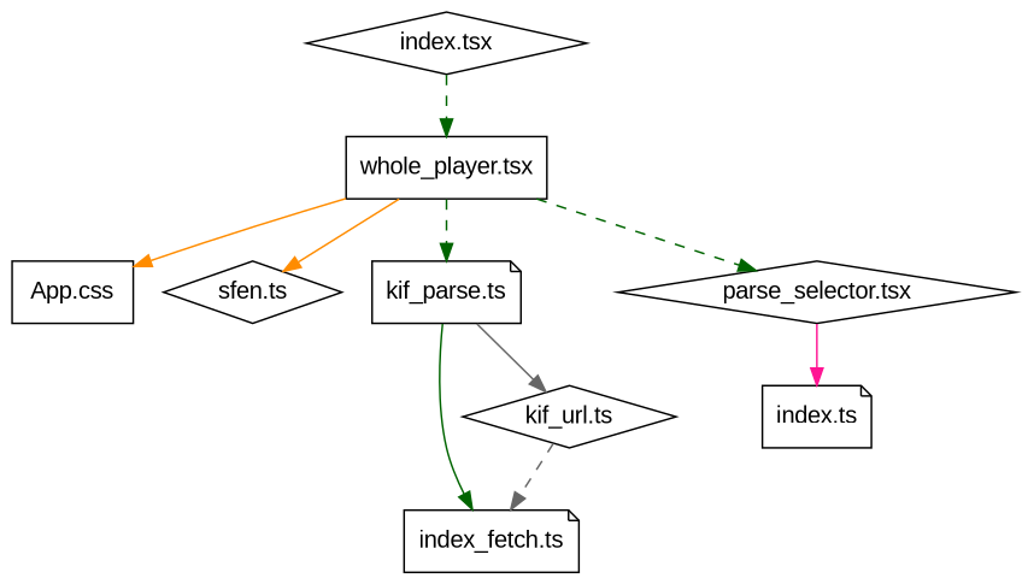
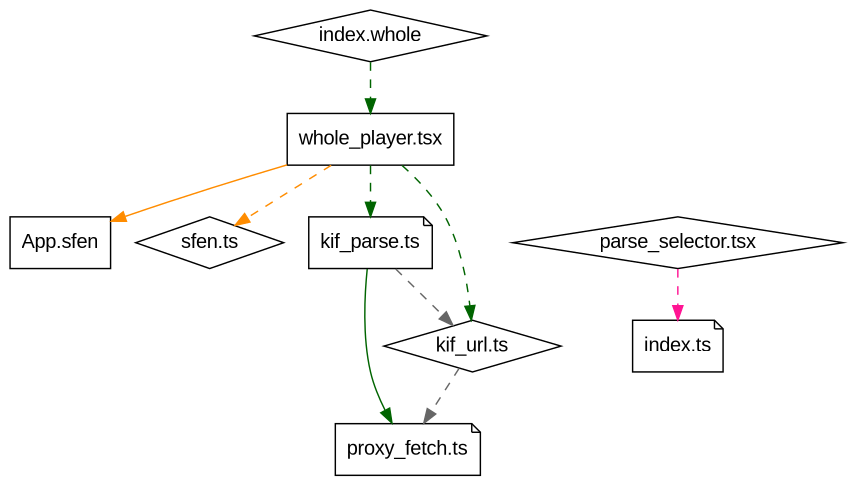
  digraph {
    fontname="Liberation Sans"
    node [fontname="Liberation Sans" shape=diamond]
    edge [color=darkgreen fontname="Liberation Sans" style=dashed]
    "whole_player.tsx" [shape=box]
-   "index.tsx"
-   "App.css" [shape=box]
+   "index.tsx" [label="index.whole"]
+   "App.css" [shape=box label="App.sfen"]
    "sfen.ts"
    "kif_parse.ts" [shape=note]
    n6 [label="parse_selector.tsx"]
    "kif_url.ts"
-   "proxy_fetch.ts" [shape=note label="index_fetch.ts"]
+   "proxy_fetch.ts" [shape=note]
    n9 [label="index.ts" shape=note]
    "whole_player.tsx" -> "App.css" [color=darkorange style=solid]
-   "whole_player.tsx" -> "sfen.ts" [color=darkorange style=solid]
+   "whole_player.tsx" -> "sfen.ts" [color=darkorange]
    "whole_player.tsx" -> "kif_parse.ts"
-   "whole_player.tsx" -> n6
+   "whole_player.tsx" -> "kif_url.ts"
    "index.tsx" -> "whole_player.tsx"
-   "kif_parse.ts" -> "kif_url.ts" [color=gray40 style=solid]
+   "kif_parse.ts" -> "kif_url.ts" [color=gray40]
    "kif_parse.ts" -> "proxy_fetch.ts" [style=solid]
-   n6 -> n9 [color=deeppink style=solid]
+   n6 -> n9 [color=deeppink]
    "kif_url.ts" -> "proxy_fetch.ts" [color=gray40]
  }
